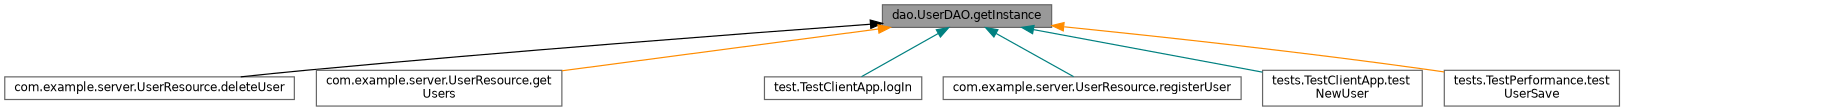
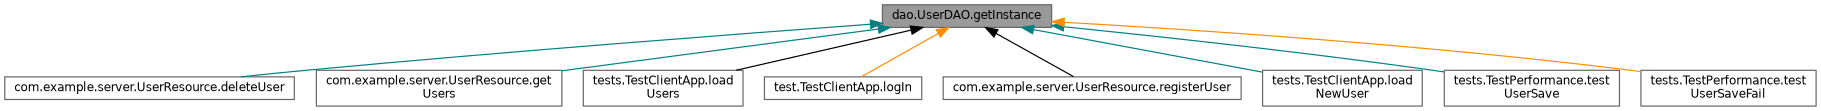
  digraph {
    rankdir=TB
    node [color=grey40 fillcolor=white fontname=Helvetica fontsize=10 shape=box style=filled]
    edge [color=black dir=back fontname=Helvetica fontsize=10 labelfontname=Helvetica labelfontsize=10 style=solid]
    n1 [color=gray40 fillcolor=grey60 fontcolor=black height=0.2 label="dao.UserDAO.getInstance" width=0.4]
    n2 [height=0.2 label="com.example.server.UserResource.deleteUser" width=0.4]
    n3 [height=0.2 label="com.example.server.UserResource.get\lUsers" width=0.4]
+   n4 [height=0.2 label="tests.TestClientApp.load\lUsers" width=0.4]
    n5 [height=0.2 label="test.TestClientApp.logIn" width=0.4]
    n6 [height=0.2 label="com.example.server.UserResource.registerUser" width=0.4]
-   n7 [height=0.2 label="tests.TestClientApp.test\lNewUser" width=0.4]
+   n7 [height=0.2 label="tests.TestClientApp.load\lNewUser" width=0.4]
    n8 [height=0.2 label="tests.TestPerformance.test\lUserSave" width=0.4]
-   n1 -> n2
-   n1 -> n3 [color=darkorange]
-   n1 -> n5 [color=teal]
-   n1 -> n6 [color=teal]
+   n9 [height=0.2 label="tests.TestPerformance.test\lUserSaveFail" width=0.4]
+   n1 -> n2 [color=teal]
+   n1 -> n3 [color=teal]
+   n1 -> n4
+   n1 -> n5 [color=darkorange]
+   n1 -> n6
    n1 -> n7 [color=teal]
-   n1 -> n8 [color=darkorange]
+   n1 -> n8 [color=teal]
+   n1 -> n9 [color=darkorange]
  }
